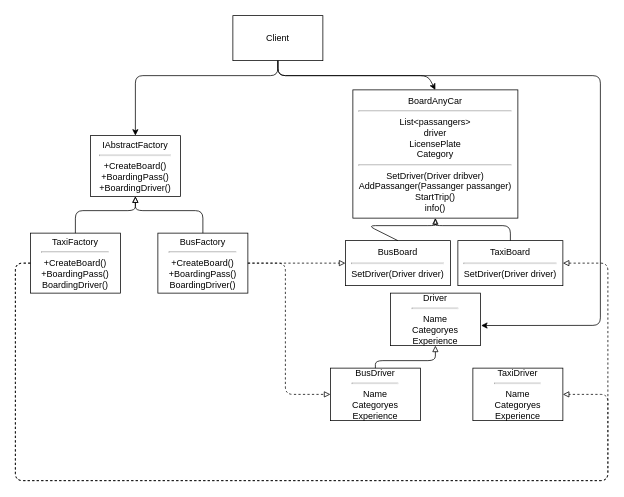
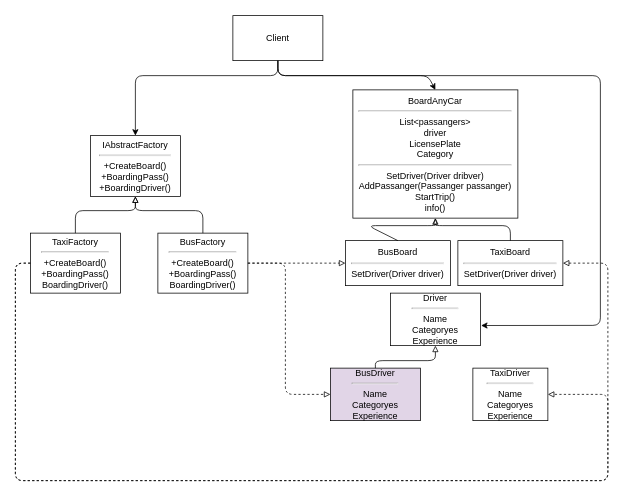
  <mxCell id="0" />
  <mxCell id="1" parent="0" />
  <mxCell id="2" value="Client&lt;br&gt;" style="rounded=0;whiteSpace=wrap;html=1;" parent="1" vertex="1"><mxGeometry x="310" y="20" width="120" height="60" as="geometry" /></mxCell>
  <mxCell id="3" value="IAbstractFactory&lt;br&gt;&lt;hr&gt;+CreateBoard()&lt;br&gt;+BoardingPass()&lt;br&gt;+BoardingDriver()" style="rounded=0;whiteSpace=wrap;html=1;" parent="1" vertex="1"><mxGeometry x="120" y="180" width="120" height="81" as="geometry" /></mxCell>
  <mxCell id="4" value="BusFactory&lt;hr&gt;+CreateBoard()&lt;br&gt;+BoardingPass()&lt;br&gt;BoardingDriver()" style="rounded=0;whiteSpace=wrap;html=1;" parent="1" vertex="1"><mxGeometry x="210" y="310" width="120" height="80" as="geometry" /></mxCell>
  <mxCell id="5" value="TaxiFactory&lt;br&gt;&lt;hr&gt;+CreateBoard()&lt;br&gt;+BoardingPass()&lt;br&gt;BoardingDriver()" style="rounded=0;whiteSpace=wrap;html=1;" parent="1" vertex="1"><mxGeometry x="40" y="310" width="120" height="80" as="geometry" /></mxCell>
  <mxCell id="6" value="" style="endArrow=block;html=1;entryX=0.5;entryY=1;entryDx=0;entryDy=0;exitX=0.5;exitY=0;exitDx=0;exitDy=0;endFill=0;" parent="1" source="4" target="3" edge="1"><mxGeometry width="50" height="50" relative="1" as="geometry"><mxPoint x="360" y="320" as="sourcePoint" /><mxPoint x="410" y="270" as="targetPoint" /><Array as="points"><mxPoint y="280" x="270" /><mxPoint x="180" y="280" /></Array></mxGeometry></mxCell>
  <mxCell id="7" value="" style="endArrow=block;html=1;entryX=0.5;entryY=1;entryDx=0;entryDy=0;exitX=0.5;exitY=0;exitDx=0;exitDy=0;endFill=0;" parent="1" source="5" target="3" edge="1"><mxGeometry width="50" height="50" relative="1" as="geometry"><mxPoint x="360" y="320" as="sourcePoint" /><mxPoint x="410" y="270" as="targetPoint" /><Array as="points"><mxPoint x="100" y="280" /><mxPoint x="180" y="280" /></Array></mxGeometry></mxCell>
  <mxCell id="8" value="" style="endArrow=classic;html=1;exitX=0.5;exitY=1;exitDx=0;exitDy=0;entryX=0.5;entryY=0;entryDx=0;entryDy=0;" parent="1" source="2" target="3" edge="1"><mxGeometry width="50" height="50" relative="1" as="geometry"><mxPoint x="400" y="320" as="sourcePoint" /><mxPoint x="450" y="270" as="targetPoint" /><Array as="points"><mxPoint x="370" y="100" /><mxPoint x="180" y="100" /></Array></mxGeometry></mxCell>
  <mxCell id="9" value="BoardAnyCar&lt;br&gt;&lt;hr&gt;List&amp;lt;passangers&amp;gt;&lt;br&gt;driver&lt;br&gt;LicensePlate&lt;br&gt;Category&lt;br&gt;&lt;hr&gt;SetDriver(Driver dribver)&lt;br&gt;AddPassanger(Passanger passanger)&lt;br&gt;StartTrip()&lt;br&gt;info()" style="rounded=0;whiteSpace=wrap;html=1;" parent="1" vertex="1"><mxGeometry x="470" y="119" width="220" height="171" as="geometry" /></mxCell>
  <mxCell id="10" value="TaxiBoard&lt;br&gt;&lt;hr&gt;SetDriver(Driver driver)" style="rounded=0;whiteSpace=wrap;html=1;" parent="1" vertex="1"><mxGeometry x="610" y="320" width="140" height="60" as="geometry" /></mxCell>
  <mxCell id="11" value="BusBoard&lt;br&gt;&lt;hr&gt;SetDriver(Driver driver)" style="rounded=0;whiteSpace=wrap;html=1;" parent="1" vertex="1"><mxGeometry x="460" y="320" width="140" height="60" as="geometry" /></mxCell>
  <mxCell id="12" value="" style="endArrow=block;html=1;entryX=0.5;entryY=1;entryDx=0;entryDy=0;exitX=0.5;exitY=0;exitDx=0;exitDy=0;endFill=0;" parent="1" source="10" target="9" edge="1"><mxGeometry width="50" height="50" relative="1" as="geometry"><mxPoint x="530" y="290" as="sourcePoint" /><mxPoint x="580" y="240" as="targetPoint" /><Array as="points"><mxPoint x="680" y="300" /><mxPoint x="580" y="300" /></Array></mxGeometry></mxCell>
  <mxCell id="13" value="" style="endArrow=classic;html=1;entryX=0.5;entryY=1;entryDx=0;entryDy=0;exitX=0.5;exitY=0;exitDx=0;exitDy=0;strokeColor=none;" parent="1" source="11" target="9" edge="1"><mxGeometry width="50" height="50" relative="1" as="geometry"><mxPoint x="530" y="290" as="sourcePoint" /><mxPoint x="580" y="240" as="targetPoint" /></mxGeometry></mxCell>
  <mxCell id="14" value="" style="endArrow=blockThin;html=1;exitX=0.5;exitY=0;exitDx=0;exitDy=0;endFill=0;entryX=0.5;entryY=1;entryDx=0;entryDy=0;" parent="1" source="11" target="9" edge="1"><mxGeometry width="50" height="50" relative="1" as="geometry"><mxPoint x="500" y="330" as="sourcePoint" /><mxPoint x="580" y="230" as="targetPoint" /><Array as="points"><mxPoint x="490" y="300" /><mxPoint x="580" y="300" /></Array></mxGeometry></mxCell>
  <mxCell id="15" value="Driver&lt;br&gt;&lt;hr&gt;Name&lt;br&gt;Categoryes&lt;br&gt;Experience" style="rounded=0;whiteSpace=wrap;html=1;" parent="1" vertex="1"><mxGeometry x="520" y="390" width="120" height="70" as="geometry" /></mxCell>
- <mxCell id="16" value="TaxiDriver&lt;br&gt;&lt;hr&gt;Name&lt;br&gt;Categoryes&lt;br&gt;Experience" style="rounded=0;whiteSpace=wrap;html=1;" parent="1" vertex="1"><mxGeometry x="630" y="490" width="120" height="70" as="geometry" /></mxCell>
- <mxCell id="17" value="BusDriver&lt;br&gt;&lt;hr&gt;Name&lt;br&gt;Categoryes&lt;br&gt;Experience" style="rounded=0;whiteSpace=wrap;html=1;" parent="1" vertex="1"><mxGeometry x="440" y="490" width="120" height="70" as="geometry" /></mxCell>
+ <mxCell id="16" value="TaxiDriver&lt;br&gt;&lt;hr&gt;Name&lt;br&gt;Categoryes&lt;br&gt;Experience" style="rounded=0;whiteSpace=wrap;html=1;" parent="1" vertex="1"><mxGeometry x="630" y="490" width="100" height="70" as="geometry" /></mxCell>
+ <mxCell id="17" value="BusDriver&lt;br&gt;&lt;hr&gt;Name&lt;br&gt;Categoryes&lt;br&gt;Experience" style="rounded=0;whiteSpace=wrap;html=1;fillColor=#e1d5e7;" parent="1" vertex="1"><mxGeometry x="440" y="490" width="120" height="70" as="geometry" /></mxCell>
  <mxCell id="18" value="" style="endArrow=block;html=1;exitX=0.5;exitY=0;exitDx=0;exitDy=0;endFill=0;" parent="1" source="17" edge="1"><mxGeometry width="50" height="50" relative="1" as="geometry"><mxPoint x="480" y="570" as="sourcePoint" /><mxPoint x="580" y="460" as="targetPoint" /><Array as="points"><mxPoint x="500" y="480" /><mxPoint x="580" y="480" /></Array></mxGeometry></mxCell>
  <mxCell id="19" value="" style="endArrow=block;html=1;exitX=1;exitY=0.5;exitDx=0;exitDy=0;entryX=0;entryY=0.5;entryDx=0;entryDy=0;endFill=0;dashed=1;" parent="1" source="4" target="11" edge="1"><mxGeometry width="50" height="50" relative="1" as="geometry"><mxPoint x="360" y="330" as="sourcePoint" /><mxPoint x="410" y="280" as="targetPoint" /></mxGeometry></mxCell>
  <mxCell id="20" value="" style="endArrow=block;html=1;dashed=1;exitX=1;exitY=0.5;exitDx=0;exitDy=0;entryX=0;entryY=0.5;entryDx=0;entryDy=0;endFill=0;" parent="1" source="4" target="17" edge="1"><mxGeometry width="50" height="50" relative="1" as="geometry"><mxPoint x="360" y="330" as="sourcePoint" /><mxPoint x="410" y="280" as="targetPoint" /><Array as="points"><mxPoint x="380" y="350" /><mxPoint x="380" y="525" /></Array></mxGeometry></mxCell>
  <mxCell id="21" value="" style="endArrow=block;html=1;dashed=1;exitX=0;exitY=0.5;exitDx=0;exitDy=0;entryX=1;entryY=0.5;entryDx=0;entryDy=0;endFill=0;" parent="1" source="5" target="16" edge="1"><mxGeometry width="50" height="50" relative="1" as="geometry"><mxPoint x="400" y="480" as="sourcePoint" /><mxPoint x="800" y="480" as="targetPoint" /><Array as="points"><mxPoint x="20" y="350" /><mxPoint x="20" y="500" /><mxPoint x="20" y="640" /><mxPoint x="810" y="640" /><mxPoint x="810" y="580" /><mxPoint x="810" y="525" /></Array></mxGeometry></mxCell>
  <mxCell id="22" value="" style="endArrow=block;html=1;dashed=1;entryX=1;entryY=0.5;entryDx=0;entryDy=0;endFill=0;exitX=0;exitY=0.5;exitDx=0;exitDy=0;" parent="1" source="5" target="10" edge="1"><mxGeometry width="50" height="50" relative="1" as="geometry"><mxPoint x="30" y="280" as="sourcePoint" /><mxPoint x="760" y="480" as="targetPoint" /><Array as="points"><mxPoint x="20" y="350" /><mxPoint x="20" y="640" /><mxPoint x="410" y="640" /><mxPoint x="810" y="640" /><mxPoint x="810" y="350" /></Array></mxGeometry></mxCell>
  <mxCell id="23" value="" style="endArrow=classic;html=1;entryX=0.5;entryY=0;entryDx=0;entryDy=0;" parent="1" target="9" edge="1"><mxGeometry width="50" height="50" relative="1" as="geometry"><mxPoint x="370" y="80" as="sourcePoint" /><mxPoint x="530" y="200" as="targetPoint" /><Array as="points"><mxPoint x="370" y="100" /><mxPoint x="570" y="100" /></Array></mxGeometry></mxCell>
  <mxCell id="24" value="" style="endArrow=classic;html=1;entryX=1.008;entryY=0.617;entryDx=0;entryDy=0;entryPerimeter=0;" parent="1" target="15" edge="1"><mxGeometry width="50" height="50" relative="1" as="geometry"><mxPoint x="370" y="80" as="sourcePoint" /><mxPoint x="780" y="100" as="targetPoint" /><Array as="points"><mxPoint x="370" y="100" /><mxPoint x="800" y="100" /><mxPoint x="800" y="433" /></Array></mxGeometry></mxCell>
